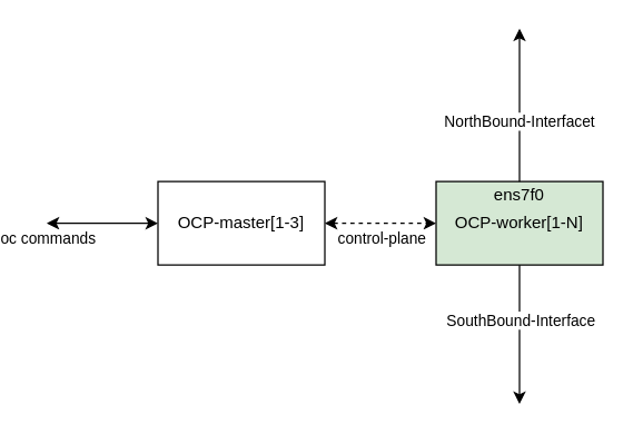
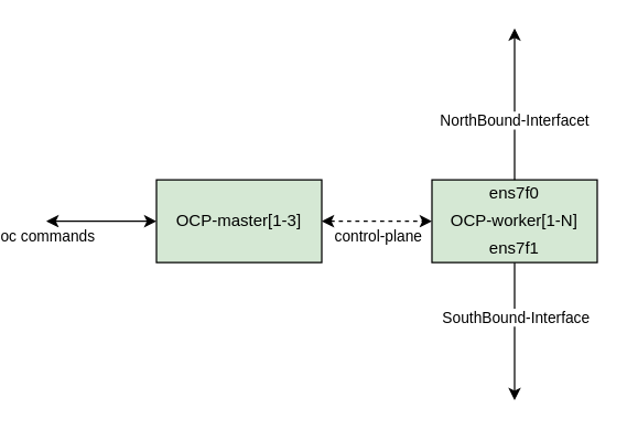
  <mxCell id="0" />
  <mxCell id="1" parent="0" />
- <mxCell id="2" value="OCP-master[1-3]" style="rounded=0;whiteSpace=wrap;html=1;" vertex="1" parent="1"><mxGeometry x="100" y="130" width="120" height="60" as="geometry" /></mxCell>
+ <mxCell id="2" value="OCP-master[1-3]" style="rounded=0;whiteSpace=wrap;html=1;fillColor=#d5e8d4;" vertex="1" parent="1"><mxGeometry x="100" y="130" width="120" height="60" as="geometry" /></mxCell>
  <mxCell id="3" value="OCP-worker[1-N]" style="rounded=0;whiteSpace=wrap;html=1;fillColor=#d5e8d4;" vertex="1" parent="1"><mxGeometry x="300" y="130" width="120" height="60" as="geometry" /></mxCell>
  <mxCell id="4" value="" style="endArrow=classic;startArrow=classic;html=1;entryX=0;entryY=0.5;entryDx=0;entryDy=0;exitX=1;exitY=0.5;exitDx=0;exitDy=0;dashed=1;" edge="1" parent="1" source="2" target="3"><mxGeometry width="50" height="50" relative="1" as="geometry"><mxPoint x="30" y="310" as="sourcePoint" /><mxPoint x="80" y="260" as="targetPoint" /></mxGeometry></mxCell>
  <mxCell id="5" value="control-plane" style="edgeLabel;html=1;align=center;verticalAlign=middle;resizable=0;points=[];" vertex="1" connectable="0" parent="4"><mxGeometry x="-0.38" y="-3" relative="1" as="geometry"><mxPoint x="15.17" y="7" as="offset" /></mxGeometry></mxCell>
  <mxCell id="6" value="" style="endArrow=classic;html=1;exitX=0.5;exitY=0;exitDx=0;exitDy=0;" edge="1" parent="1" source="3"><mxGeometry width="50" height="50" relative="1" as="geometry"><mxPoint x="370" y="90" as="sourcePoint" /><mxPoint x="360" y="20" as="targetPoint" /></mxGeometry></mxCell>
  <mxCell id="7" value="NorthBound-Interfacet" style="edgeLabel;html=1;align=center;verticalAlign=middle;resizable=0;points=[];" vertex="1" connectable="0" parent="6"><mxGeometry x="-0.191" y="1" relative="1" as="geometry"><mxPoint as="offset" /></mxGeometry></mxCell>
  <mxCell id="8" value="" style="endArrow=classic;html=1;exitX=0.5;exitY=1;exitDx=0;exitDy=0;" edge="1" parent="1" source="3"><mxGeometry width="50" height="50" relative="1" as="geometry"><mxPoint x="370" y="330" as="sourcePoint" /><mxPoint x="360" y="290" as="targetPoint" /></mxGeometry></mxCell>
  <mxCell id="9" value="SouthBound-Interface" style="edgeLabel;html=1;align=center;verticalAlign=middle;resizable=0;points=[];" vertex="1" connectable="0" parent="8"><mxGeometry x="0.483" y="1" relative="1" as="geometry"><mxPoint x="-1" y="-34.48" as="offset" /></mxGeometry></mxCell>
  <mxCell id="10" value="" style="endArrow=classic;startArrow=classic;html=1;entryX=0;entryY=0.5;entryDx=0;entryDy=0;" edge="1" parent="1" target="2"><mxGeometry width="50" height="50" relative="1" as="geometry"><mxPoint x="20" y="160" as="sourcePoint" /><mxPoint x="70" y="150" as="targetPoint" /></mxGeometry></mxCell>
  <mxCell id="11" value="oc commands" style="edgeLabel;html=1;align=center;verticalAlign=middle;resizable=0;points=[];" vertex="1" connectable="0" parent="10"><mxGeometry x="-0.311" y="1" relative="1" as="geometry"><mxPoint x="-27.59" y="11" as="offset" /></mxGeometry></mxCell>
  <mxCell id="12" value="ens7f0" style="text;html=1;strokeColor=none;fillColor=none;align=center;verticalAlign=middle;whiteSpace=wrap;rounded=0;" vertex="1" parent="1"><mxGeometry x="340" y="130" width="40" height="20" as="geometry" /></mxCell>
+ <mxCell id="13" value="ens7f1" style="text;html=1;strokeColor=none;fillColor=none;align=center;verticalAlign=middle;whiteSpace=wrap;rounded=0;" vertex="1" parent="1"><mxGeometry x="340" y="170" width="40" height="20" as="geometry" /></mxCell>
